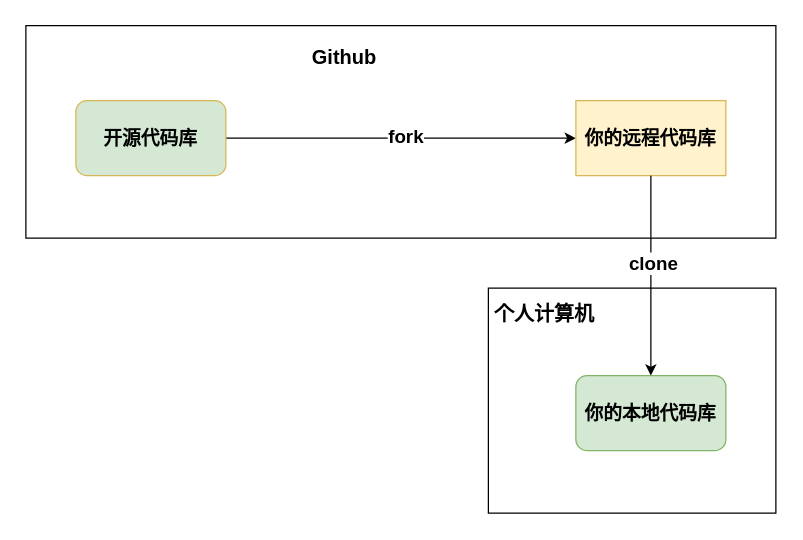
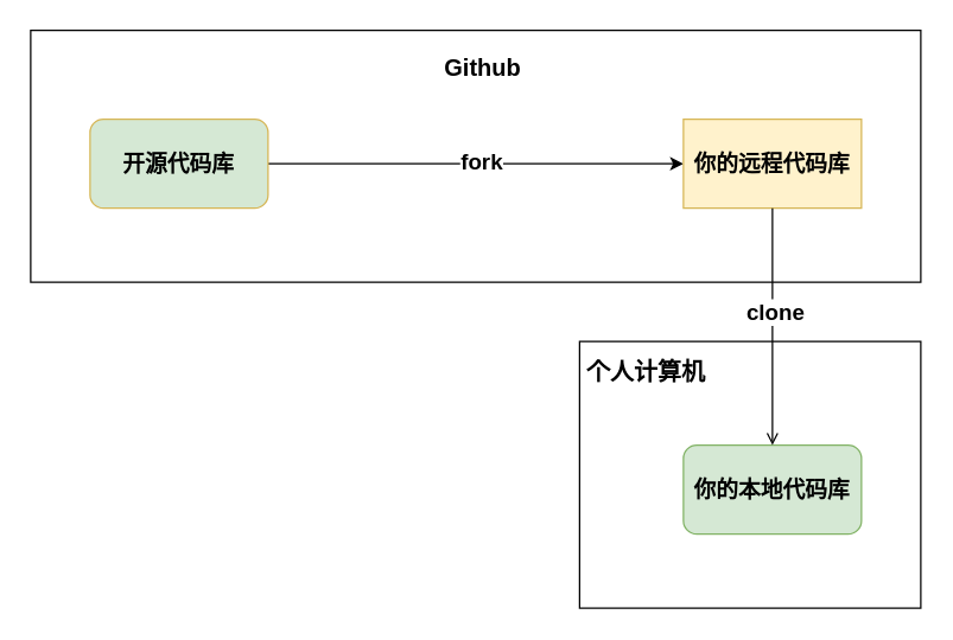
  <mxCell id="0" />
  <mxCell id="1" parent="0" />
  <mxCell id="2" value="" style="rounded=0;whiteSpace=wrap;html=1;" vertex="1" parent="1"><mxGeometry x="20" y="20" width="600" height="170" as="geometry" /></mxCell>
- <mxCell id="3" value="Github" style="text;html=1;strokeColor=none;fillColor=none;align=center;verticalAlign=middle;whiteSpace=wrap;rounded=0;fontStyle=1;fontSize=16;" vertex="1" parent="1"><mxGeometry x="245" y="30" width="60" height="30" as="geometry" /></mxCell>
+ <mxCell id="3" value="Github" style="text;html=1;strokeColor=none;fillColor=none;align=center;verticalAlign=middle;whiteSpace=wrap;rounded=0;fontStyle=1;fontSize=16;" vertex="1" parent="1"><mxGeometry x="295" y="30" width="60" height="30" as="geometry" /></mxCell>
  <mxCell id="4" style="edgeStyle=orthogonalEdgeStyle;rounded=0;orthogonalLoop=1;jettySize=auto;html=1;exitX=1;exitY=0.5;exitDx=0;exitDy=0;" edge="1" parent="1" source="6" target="7"><mxGeometry relative="1" as="geometry" /></mxCell>
  <mxCell id="5" value="&lt;span style=&quot;font-size: 15px;&quot;&gt;&lt;font style=&quot;font-size: 15px;&quot;&gt;fork&lt;/font&gt;&lt;/span&gt;" style="edgeLabel;html=1;align=center;verticalAlign=middle;resizable=0;points=[];fontSize=15;fontStyle=1" vertex="1" connectable="0" parent="4"><mxGeometry x="0.021" y="3" relative="1" as="geometry"><mxPoint as="offset" /></mxGeometry></mxCell>
  <mxCell id="6" value="开源代码库" style="rounded=1;whiteSpace=wrap;html=1;fillColor=#d5e8d4;strokeColor=#d6b656;fontStyle=1;fontSize=15;" vertex="1" parent="1"><mxGeometry x="60" y="80" width="120" height="60" as="geometry" /></mxCell>
  <mxCell id="7" value="你的远程代码库" style="whiteSpace=wrap;html=1;fillColor=#fff2cc;strokeColor=#d6b656;fontStyle=1;fontSize=15;rounded=0;" vertex="1" parent="1"><mxGeometry x="460" y="80" width="120" height="60" as="geometry" /></mxCell>
  <mxCell id="8" value="" style="rounded=0;whiteSpace=wrap;html=1;" vertex="1" parent="1"><mxGeometry x="390" y="230" width="230" height="180" as="geometry" /></mxCell>
  <mxCell id="9" value="你的本地代码库" style="rounded=1;whiteSpace=wrap;html=1;fillColor=#d5e8d4;strokeColor=#82b366;fontStyle=1;fontSize=15;" vertex="1" parent="1"><mxGeometry x="460" y="300" width="120" height="60" as="geometry" /></mxCell>
  <mxCell id="10" value="个人计算机" style="text;html=1;strokeColor=none;fillColor=none;align=center;verticalAlign=middle;whiteSpace=wrap;rounded=0;fontStyle=1;fontSize=16;" vertex="1" parent="1"><mxGeometry x="390" y="250" width="90" as="geometry" /></mxCell>
- <mxCell id="11" style="edgeStyle=orthogonalEdgeStyle;rounded=0;orthogonalLoop=1;jettySize=auto;html=1;exitX=0.5;exitY=1;exitDx=0;exitDy=0;entryX=0.5;entryY=0;entryDx=0;entryDy=0;" edge="1" parent="1" source="7" target="9"><mxGeometry relative="1" as="geometry" /></mxCell>
+ <mxCell id="11" style="edgeStyle=orthogonalEdgeStyle;rounded=0;orthogonalLoop=1;jettySize=auto;html=1;exitX=0.5;exitY=1;exitDx=0;exitDy=0;entryX=0.5;entryY=0;entryDx=0;entryDy=0;endArrow=open;" edge="1" parent="1" source="7" target="9"><mxGeometry relative="1" as="geometry" /></mxCell>
  <mxCell id="12" value="&lt;b&gt;&lt;font style=&quot;font-size: 15px;&quot;&gt;clone&lt;/font&gt;&lt;/b&gt;" style="edgeLabel;html=1;align=center;verticalAlign=middle;resizable=0;points=[];" vertex="1" connectable="0" parent="11"><mxGeometry x="-0.138" y="1" relative="1" as="geometry"><mxPoint as="offset" /></mxGeometry></mxCell>
